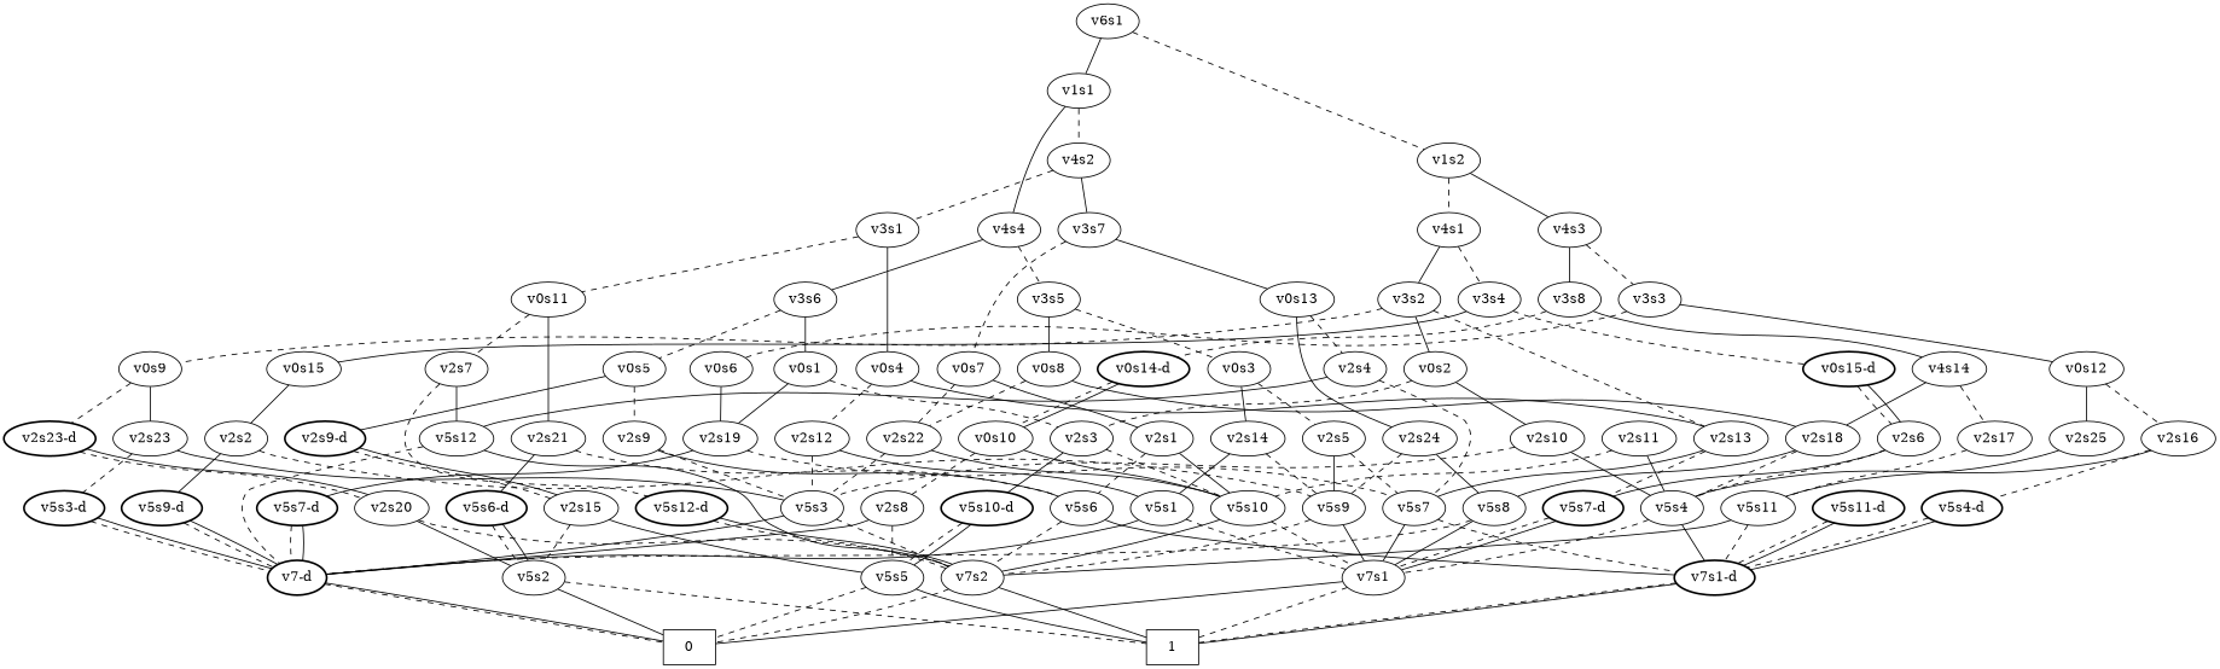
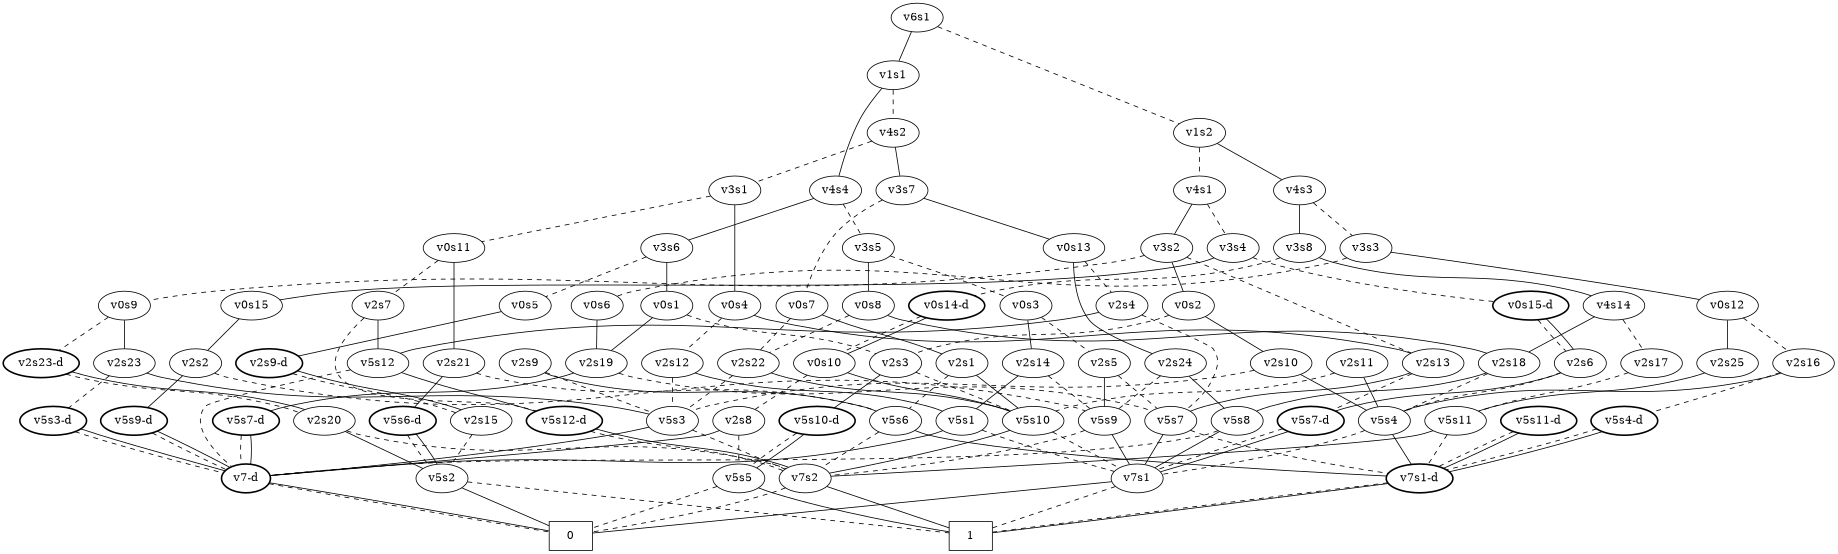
  graph {
    fontname="DejaVu Serif"
    node [fontname="DejaVu Serif"]
    edge [fontname="DejaVu Serif" style=solid]
    n1 [label=v6s1]
    n2 [label=v1s1]
    n3 [label=v1s2]
    n4 [label=v4s4]
    n5 [label=v4s2]
    n6 [label=v4s3]
    n7 [label=v4s1]
    n8 [label=v3s6]
    n9 [label=v3s5]
    n10 [label=v3s7]
    n11 [label=v3s1]
    n12 [label=v3s8]
    n13 [label=v3s3]
    n14 [label=v3s2]
    n15 [label=v3s4]
    n16 [label=v0s1]
    n17 [label=v0s5]
    n18 [label=v0s8]
    n19 [label=v0s3]
    n20 [label=v0s13]
    n21 [label=v0s7]
    n22 [label=v0s4]
    n23 [label=v0s11]
    n24 [label=v2s19]
    n25 [label=v2s3]
    n26 [label="v2s9-d" style=bold]
    n27 [label=v2s9]
    n28 [label=v2s18]
    n29 [label=v2s22]
    n30 [label=v2s14]
    n31 [label=v2s5]
    n32 [label="v5s7-d" style=bold]
    n33 [label=v5s7]
    n34 [label="v5s10-d" style=bold]
    n35 [label=v5s10]
    n36 [label=v2s15]
    n37 [label=v5s3]
    n38 [label=v5s6]
    n39 [label="v7-d" style=bold]
    n40 [label=v7s1]
    n41 [label="v7s1-d" style=bold]
    n42 [label=v5s5]
    n43 [label=v7s2]
    n44 [label=0 shape=box]
    n45 [label=1 shape=box]
    n46 [label=v5s2]
    n47 [label=v5s8]
    n48 [label=v5s4]
    n49 [label=v5s1]
    n50 [label=v5s9]
    n51 [label=v2s24]
    n52 [label=v2s4]
    n53 [label=v2s1]
    n54 [label=v2s13]
    n55 [label=v2s12]
    n56 [label=v2s21]
    n57 [label=v2s7]
    n58 [label=v5s12]
    n59 [label="v5s7-d" style=bold]
    n60 [label="v5s6-d" style=bold]
    n61 [label="v5s12-d" style=bold]
    n62 [label=v4s14]
    n63 [label="v0s14-d" style=bold]
    n64 [label=v0s12]
    n65 [label=v0s6]
    n66 [label=v0s2]
    n67 [label=v0s9]
    n68 [label=v0s15]
    n69 [label="v0s15-d" style=bold]
    n70 [label=v2s17]
    n71 [label=v0s10]
    n72 [label=v2s25]
    n73 [label=v2s16]
    n74 [label=v5s11]
    n75 [label=v2s8]
    n76 [label="v5s4-d" style=bold]
    n77 [label=v2s11]
    n78 [label="v5s11-d" style=bold]
    n79 [label=v2s10]
    n80 [label=v2s23]
    n81 [label="v2s23-d" style=bold]
    n82 [label=v2s2]
    n83 [label=v2s6]
    n84 [label="v5s3-d" style=bold]
    n85 [label=v2s20]
    n86 [label="v5s9-d" style=bold]
    n1 -- n2
    n1 -- n3 [style=dashed]
    n2 -- n4
    n2 -- n5 [style=dashed]
    n3 -- n6
    n3 -- n7 [style=dashed]
    n4 -- n8
    n4 -- n9 [style=dashed]
    n5 -- n10
    n5 -- n11 [style=dashed]
    n6 -- n12
    n6 -- n13 [style=dashed]
    n7 -- n14
    n7 -- n15 [style=dashed]
    n8 -- n16
    n8 -- n17 [style=dashed]
    n9 -- n18
    n9 -- n19 [style=dashed]
    n10 -- n20
    n10 -- n21 [style=dashed]
    n11 -- n22
    n11 -- n23 [style=dashed]
    n12 -- n62
    n12 -- n63 [style=dashed]
    n13 -- n64
    n13 -- n65 [style=dashed]
    n14 -- n54 [style=dashed]
    n14 -- n66
    n14 -- n67 [style=dashed]
    n15 -- n68
    n15 -- n69 [style=dashed]
    n16 -- n24
    n16 -- n25 [style=dashed]
    n17 -- n26
-   n17 -- n27 [style=dashed]
    n18 -- n28
    n18 -- n29 [style=dashed]
    n19 -- n30
    n19 -- n31 [style=dashed]
    n20 -- n51
    n20 -- n52 [style=dashed]
    n21 -- n29 [style=dashed]
    n21 -- n53
    n22 -- n54
    n22 -- n55 [style=dashed]
    n23 -- n56
    n23 -- n57 [style=dashed]
    n24 -- n32
    n24 -- n33 [style=dashed]
    n25 -- n34
    n25 -- n35 [style=dashed]
    n26 -- n36 [style=dashed]
    n26 -- n36
    n27 -- n37 [style=dashed]
    n27 -- n38
    n28 -- n47
    n28 -- n48 [style=dashed]
    n29 -- n35
    n29 -- n37 [style=dashed]
    n30 -- n49
    n30 -- n50 [style=dashed]
    n31 -- n33 [style=dashed]
    n31 -- n50
    n32 -- n39 [style=dashed]
    n32 -- n39
    n33 -- n40
    n33 -- n41 [style=dashed]
    n34 -- n42 [style=dashed]
    n34 -- n42
    n35 -- n40 [style=dashed]
    n35 -- n43
-   n36 -- n42
    n36 -- n46 [style=dashed]
    n37 -- n39
    n37 -- n43 [style=dashed]
    n38 -- n41
    n38 -- n43 [style=dashed]
    n39 -- n44 [style=dashed]
    n39 -- n44
    n40 -- n44
    n40 -- n45 [style=dashed]
    n41 -- n45 [style=dashed]
    n41 -- n45
    n42 -- n44 [style=dashed]
    n42 -- n45
    n43 -- n44 [style=dashed]
    n43 -- n45
    n46 -- n44
    n46 -- n45 [style=dashed]
    n47 -- n39 [style=dashed]
    n47 -- n40
    n48 -- n40 [style=dashed]
    n48 -- n41
    n49 -- n39
    n49 -- n40 [style=dashed]
    n50 -- n40
    n50 -- n43 [style=dashed]
    n51 -- n47
    n51 -- n50 [style=dashed]
    n52 -- n33 [style=dashed]
    n52 -- n58
    n53 -- n35
    n53 -- n38 [style=dashed]
    n54 -- n33
    n54 -- n59 [style=dashed]
    n55 -- n37 [style=dashed]
    n55 -- n49
    n56 -- n38 [style=dashed]
    n56 -- n60
    n57 -- n58
    n57 -- n61 [style=dashed]
    n58 -- n39 [style=dashed]
-   n58 -- n43
+   n58 -- n61
    n59 -- n40 [style=dashed]
    n59 -- n40
    n60 -- n46 [style=dashed]
    n60 -- n46
    n61 -- n43 [style=dashed]
    n61 -- n43
    n62 -- n28
    n62 -- n70 [style=dashed]
    n63 -- n71 [style=dashed]
    n63 -- n71
    n64 -- n72
    n64 -- n73 [style=dashed]
    n65 -- n24
    n66 -- n25 [style=dashed]
    n66 -- n79
    n67 -- n80
    n67 -- n81 [style=dashed]
    n68 -- n82
    n69 -- n83 [style=dashed]
    n69 -- n83
    n70 -- n74 [style=dashed]
    n71 -- n35
    n71 -- n75 [style=dashed]
    n72 -- n74
    n73 -- n48
    n73 -- n76 [style=dashed]
    n74 -- n41 [style=dashed]
    n74 -- n43
    n75 -- n39
    n75 -- n42 [style=dashed]
    n76 -- n41 [style=dashed]
    n76 -- n41
    n77 -- n35 [style=dashed]
    n77 -- n48
    n78 -- n41 [style=dashed]
    n78 -- n41
    n79 -- n37 [style=dashed]
    n79 -- n48
    n80 -- n37
    n80 -- n84 [style=dashed]
    n81 -- n85 [style=dashed]
    n81 -- n85
    n82 -- n50 [style=dashed]
    n82 -- n86
    n83 -- n48 [style=dashed]
    n83 -- n59
    n84 -- n39 [style=dashed]
    n84 -- n39
    n85 -- n43 [style=dashed]
    n85 -- n46
    n86 -- n39 [style=dashed]
    n86 -- n39
  }
